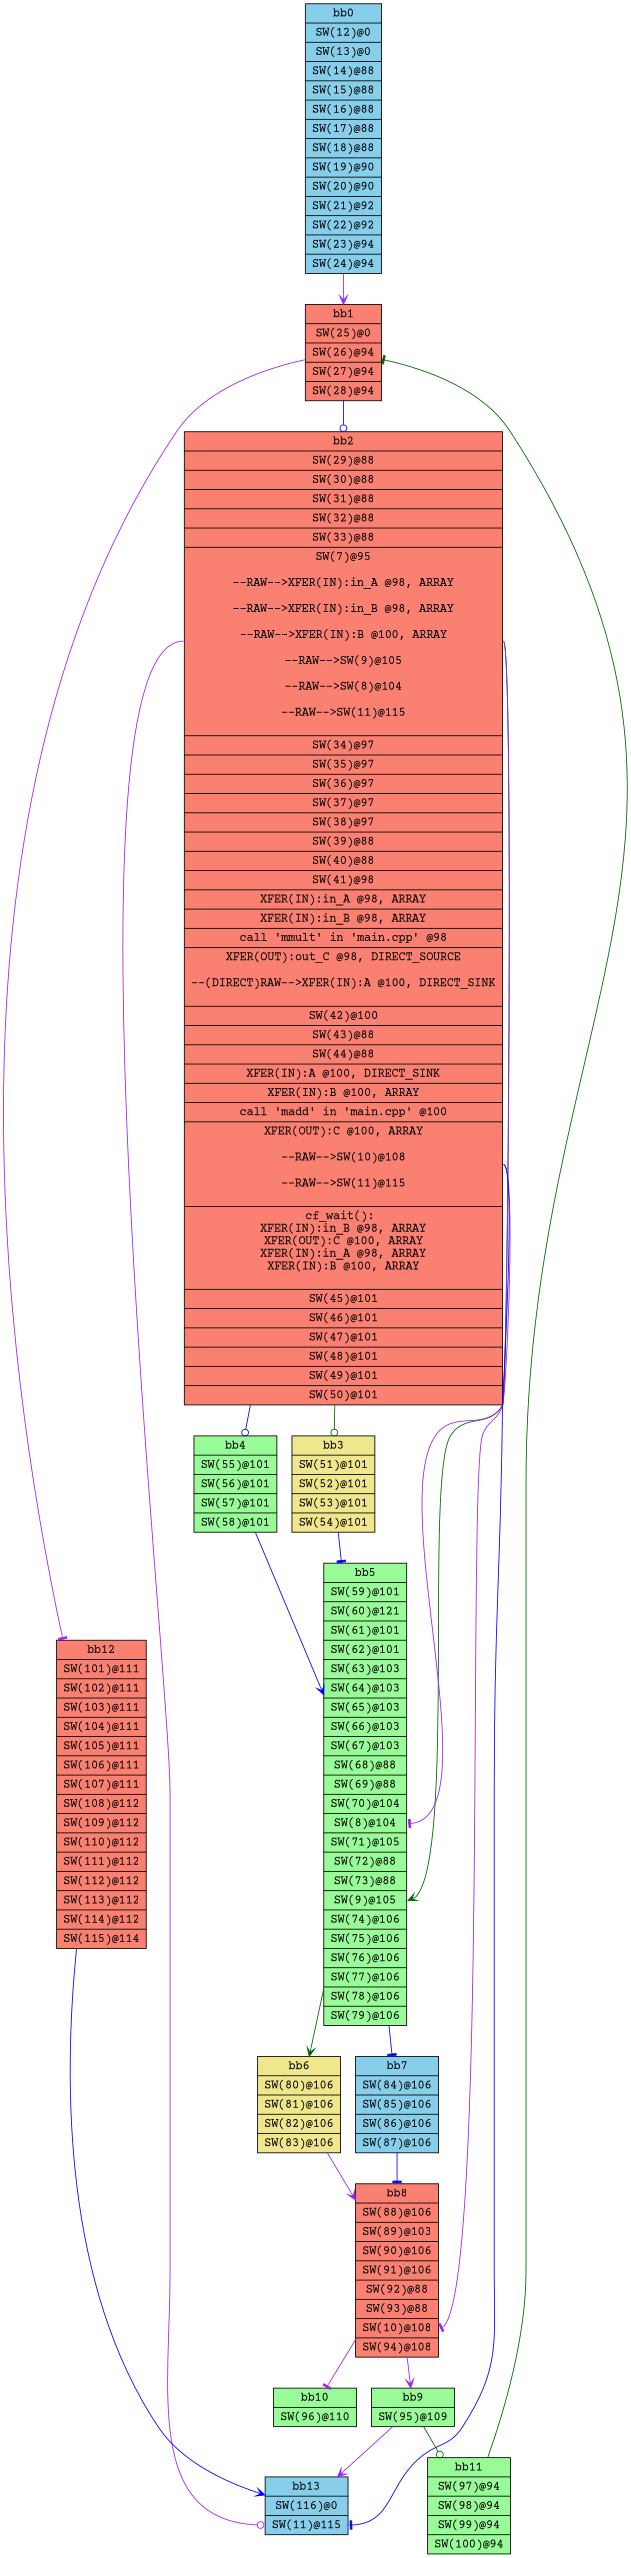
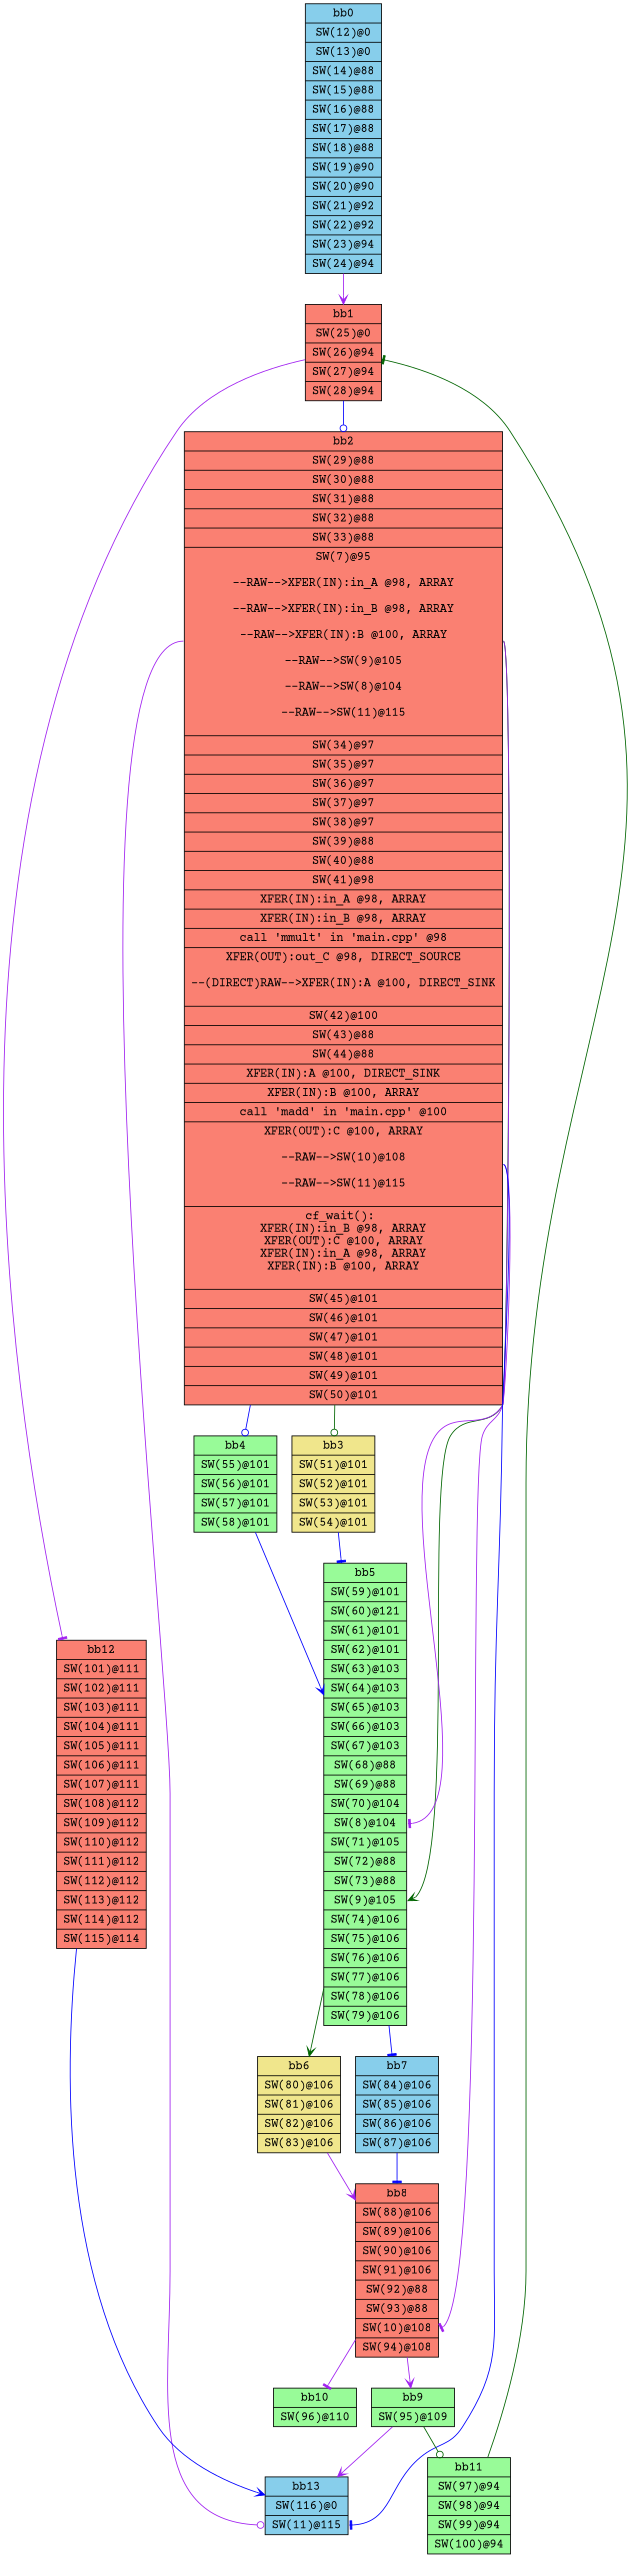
  digraph {
    fontname="Courier Prime"
    node [fillcolor=palegreen fontname="Courier Prime" shape=record style=filled]
    edge [arrowhead=tee color=purple fontname="Courier Prime"]
    n1 [fillcolor=skyblue label="{bb0|<x0000000000CAA420>SW(12)@0\n|<x0000000000CAA2C0>SW(13)@0\n|<x0000000000CAA0B0>SW(14)@88\n|<x0000000000CAA000>SW(15)@88\n|<x0000000000CAB1E0>SW(16)@88\n|<x0000000000CAB290>SW(17)@88\n|<x0000000000CAB340>SW(18)@88\n|<x0000000000CAB3F0>SW(19)@90\n|<x0000000000CAB4A0>SW(20)@90\n|<x0000000000CAB550>SW(21)@92\n|<x0000000000CAB600>SW(22)@92\n|<x0000000000CAB6B0>SW(23)@94\n|<x0000000000CAB760>SW(24)@94\n}"]
    n2 [fillcolor=salmon label="{bb1|<x0000000000CAB810>SW(25)@0\n|<x0000000000CAB8C0>SW(26)@94\n|<x0000000000CAB970>SW(27)@94\n|<x0000000000CABA20>SW(28)@94\n}"]
    n3 [fillcolor=salmon label="{bb2|<x0000000000CABAD0>SW(29)@88\n|<x0000000000CABB80>SW(30)@88\n|<x0000000000CABC30>SW(31)@88\n|<x0000000000CABCE0>SW(32)@88\n|<x0000000000CABD90>SW(33)@88\n|<x0000000000CAA8F0>SW(7)@95\n\n--RAW--\>XFER(IN):in_A @98, ARRAY\n\n--RAW--\>XFER(IN):in_B @98, ARRAY\n\n--RAW--\>XFER(IN):B @100, ARRAY\n\n--RAW--\>SW(9)@105\n\n--RAW--\>SW(8)@104\n\n--RAW--\>SW(11)@115\n\n|<x0000000000CABE40>SW(34)@97\n|<x0000000000CABEF0>SW(35)@97\n|<x0000000000C941C0>SW(36)@97\n|<x0000000000C94740>SW(37)@97\n|<x0000000000C94690>SW(38)@97\n|<x0000000000C945E0>SW(39)@88\n|<x0000000000C94530>SW(40)@88\n|<x0000000000C94480>SW(41)@98\n|<x0000000001609A20>XFER(IN):in_A @98, ARRAY\n|<x0000000001609AE0>XFER(IN):in_B @98, ARRAY\n|<x0000000000CAF470>call 'mmult' in 'main.cpp' @98\n|<x0000000001609BA0>XFER(OUT):out_C @98, DIRECT_SOURCE\n\n--(DIRECT)RAW--\>XFER(IN):A @100, DIRECT_SINK\n\n|<x0000000000C943D0>SW(42)@100\n|<x0000000000C94320>SW(43)@88\n|<x0000000000C94270>SW(44)@88\n|<x0000000001609C60>XFER(IN):A @100, DIRECT_SINK\n|<x0000000001609D20>XFER(IN):B @100, ARRAY\n|<x0000000000CAF390>call 'madd' in 'main.cpp' @100\n|<x0000000001609DE0>XFER(OUT):C @100, ARRAY\n\n--RAW--\>SW(10)@108\n\n--RAW--\>SW(11)@115\n\n|<x00000000016166F0>cf_wait(): \nXFER(IN):in_B @98, ARRAY\nXFER(OUT):C @100, ARRAY\nXFER(IN):in_A @98, ARRAY\nXFER(IN):B @100, ARRAY\n\n|<x0000000000C93AE0>SW(45)@101\n|<x0000000000C93820>SW(46)@101\n|<x0000000000C93560>SW(47)@101\n|<x0000000000C931F0>SW(48)@101\n|<x0000000000C93140>SW(49)@101\n|<x0000000000C93090>SW(50)@101\n}"]
    n4 [fillcolor=salmon label="{bb12|<x0000000001615BF0>SW(101)@111\n|<x0000000001615CA0>SW(102)@111\n|<x0000000001615D50>SW(103)@111\n|<x0000000001615E00>SW(104)@111\n|<x0000000001615EB0>SW(105)@111\n|<x0000000001615F60>SW(106)@111\n|<x0000000001616010>SW(107)@111\n|<x00000000016160C0>SW(108)@112\n|<x0000000001616170>SW(109)@112\n|<x0000000001616220>SW(110)@112\n|<x00000000016162D0>SW(111)@112\n|<x0000000001616380>SW(112)@112\n|<x0000000001616430>SW(113)@112\n|<x00000000016164E0>SW(114)@112\n|<x0000000001616590>SW(115)@114\n}"]
    n5 [fillcolor=khaki label="{bb3|<x0000000000C92F30>SW(51)@101\n|<x0000000000C92DD0>SW(52)@101\n|<x0000000000C92C70>SW(53)@101\n|<x0000000000C92BC0>SW(54)@101\n}"]
    n6 [label="{bb4|<x0000000000C92FE0>SW(55)@101\n|<x0000000000C92B10>SW(56)@101\n|<x0000000000C92A60>SW(57)@101\n|<x0000000000C9FC00>SW(58)@101\n}"]
    n7 [label="{bb5|<x0000000000C9FB50>SW(59)@101\n|<x0000000000C9FAA0>SW(60)@121\n|<x0000000000C9F9F0>SW(61)@101\n|<x0000000000C9F310>SW(62)@101\n|<x0000000000C9F260>SW(63)@103\n|<x0000000000C9F1B0>SW(64)@103\n|<x0000000000C9EB80>SW(65)@103\n|<x0000000000C9EAD0>SW(66)@103\n|<x0000000000C9EA20>SW(67)@103\n|<x0000000000C9E970>SW(68)@88\n|<x0000000000C9E8C0>SW(69)@88\n|<x0000000000C9E810>SW(70)@104\n|<x0000000000CAA840>SW(8)@104\n|<x0000000000C9E760>SW(71)@105\n|<x0000000000C31EE0>SW(72)@88\n|<x0000000000C31E30>SW(73)@88\n|<x0000000000CAA790>SW(9)@105\n|<x0000000000C31CD0>SW(74)@106\n|<x0000000000C31B70>SW(75)@106\n|<x0000000000C31AC0>SW(76)@106\n|<x0000000000C31A10>SW(77)@106\n|<x0000000000C31960>SW(78)@106\n|<x0000000000C31750>SW(79)@106\n}"]
-   n8 [fillcolor=salmon label="{bb8|<x0000000001615300>SW(88)@106\n|<x00000000016153B0>SW(89)@103\n|<x0000000001615460>SW(90)@106\n|<x0000000001615510>SW(91)@106\n|<x00000000016155C0>SW(92)@88\n|<x0000000001615670>SW(93)@88\n|<x0000000000CAA6E0>SW(10)@108\n|<x0000000001615720>SW(94)@108\n}"]
+   n8 [fillcolor=salmon label="{bb8|<x0000000001615300>SW(88)@106\n|<x00000000016153B0>SW(89)@106\n|<x0000000001615460>SW(90)@106\n|<x0000000001615510>SW(91)@106\n|<x00000000016155C0>SW(92)@88\n|<x0000000001615670>SW(93)@88\n|<x0000000000CAA6E0>SW(10)@108\n|<x0000000001615720>SW(94)@108\n}"]
    n9 [fillcolor=skyblue label="{bb13|<x0000000001616640>SW(116)@0\n|<x0000000000CAA630>SW(11)@115\n}"]
    n10 [fillcolor=khaki label="{bb6|<x0000000000C316A0>SW(80)@106\n|<x0000000000C315F0>SW(81)@106\n|<x0000000000C31540>SW(82)@106\n|<x0000000000C31490>SW(83)@106\n}"]
    n11 [fillcolor=skyblue label="{bb7|<x0000000001615040>SW(84)@106\n|<x00000000016150F0>SW(85)@106\n|<x00000000016151A0>SW(86)@106\n|<x0000000001615250>SW(87)@106\n}"]
    n12 [label="{bb9|<x00000000016157D0>SW(95)@109\n}"]
    n13 [label="{bb10|<x0000000001615880>SW(96)@110\n}"]
    n14 [label="{bb11|<x0000000001615930>SW(97)@94\n|<x00000000016159E0>SW(98)@94\n|<x0000000001615A90>SW(99)@94\n|<x0000000001615B40>SW(100)@94\n}"]
    n1 -> n2 [arrowhead=vee]
    n2 -> n3 [arrowhead=odot color=blue]
    n2 -> n4
    n3 -> n5 [arrowhead=odot color=darkgreen]
    n3 -> n6 [arrowhead=odot color=blue]
    n3 -> n7 [arrowhead=vee color=darkgreen headport=x0000000000CAA790 tailport=x0000000000CAA8F0]
    n3 -> n7 [headport=x0000000000CAA840 tailport=x0000000000CAA8F0]
    n3 -> n8 [headport=x0000000000CAA6E0 tailport=x0000000001609DE0]
    n3 -> n9 [arrowhead=odot headport=x0000000000CAA630 tailport=x0000000000CAA8F0]
    n3 -> n9 [color=blue headport=x0000000000CAA630 tailport=x0000000001609DE0]
    n4 -> n9 [arrowhead=vee color=blue]
    n5 -> n7 [color=blue]
    n6 -> n7 [arrowhead=vee color=blue]
    n7 -> n10 [arrowhead=vee color=darkgreen]
    n7 -> n11 [color=blue]
    n8 -> n12 [arrowhead=vee]
    n8 -> n13
    n10 -> n8 [arrowhead=vee]
    n11 -> n8 [color=blue]
    n12 -> n9 [arrowhead=vee]
    n12 -> n14 [arrowhead=odot color=darkgreen]
    n14 -> n2 [color=darkgreen]
  }
